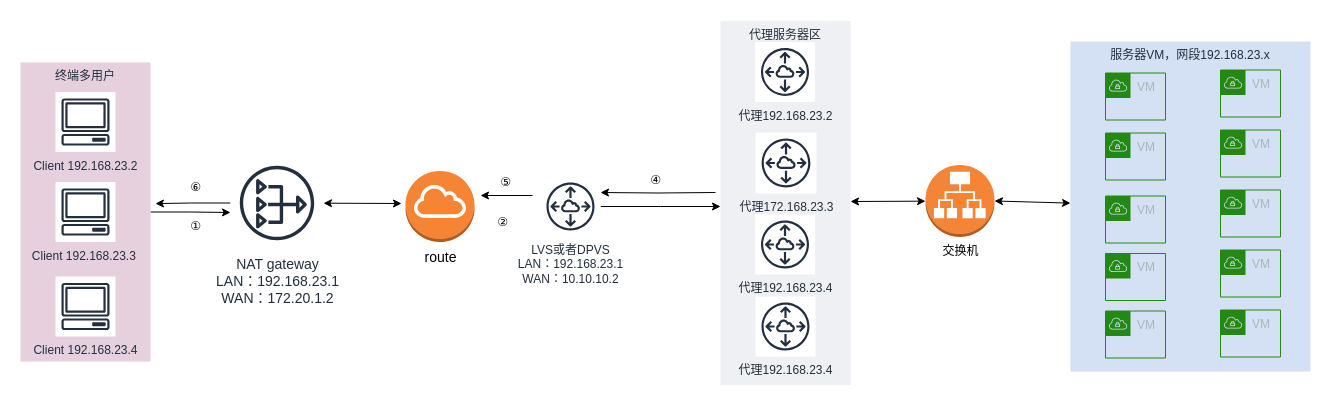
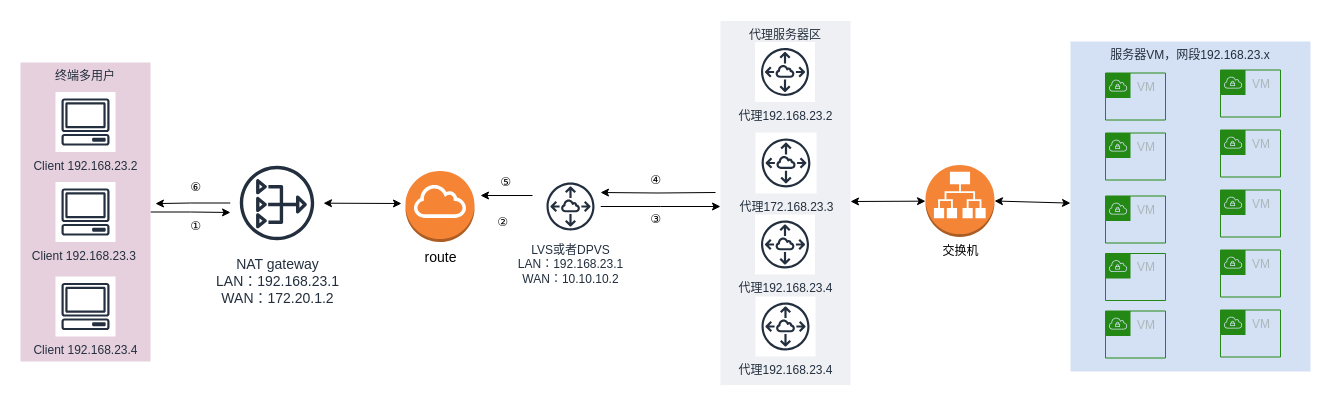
  <mxCell id="0" />
  <mxCell id="1" parent="0" />
  <mxCell id="2" value="服务器VM，网段192.168.23.x" style="fillColor=#D4E1F5;strokeColor=none;dashed=0;verticalAlign=top;fontStyle=0;fontColor=#232F3D;" vertex="1" parent="1"><mxGeometry x="1070" y="41" width="240" height="330" as="geometry" /></mxCell>
  <mxCell id="3" style="edgeStyle=orthogonalEdgeStyle;rounded=0;orthogonalLoop=1;jettySize=auto;html=1;exitX=1;exitY=0.5;exitDx=0;exitDy=0;entryX=0;entryY=0.602;entryDx=0;entryDy=0;entryPerimeter=0;" edge="1" parent="1" source="4" target="8"><mxGeometry relative="1" as="geometry" /></mxCell>
  <mxCell id="4" value="终端多用户" style="fillColor=#E6D0DE;strokeColor=none;dashed=0;verticalAlign=top;fontStyle=0;fontColor=#232F3D;" vertex="1" parent="1"><mxGeometry x="20" y="62" width="130" height="299" as="geometry" /></mxCell>
  <mxCell id="5" value="&lt;span style=&quot;font-size: 14px&quot;&gt;route&lt;/span&gt;" style="outlineConnect=0;dashed=0;verticalLabelPosition=bottom;verticalAlign=top;align=center;html=1;shape=mxgraph.aws3.internet_gateway;fillColor=#F58534;gradientColor=none;" vertex="1" parent="1"><mxGeometry x="405" y="170.5" width="69" height="71" as="geometry" /></mxCell>
  <mxCell id="6" value="Client 192.168.23.2" style="outlineConnect=0;fontColor=#232F3E;gradientColor=none;strokeColor=#232F3E;fillColor=#ffffff;dashed=0;verticalLabelPosition=bottom;verticalAlign=top;align=center;html=1;fontSize=12;fontStyle=0;aspect=fixed;shape=mxgraph.aws4.resourceIcon;resIcon=mxgraph.aws4.client;" vertex="1" parent="1"><mxGeometry x="55" y="91.5" width="60" height="60" as="geometry" /></mxCell>
  <mxCell id="7" style="edgeStyle=orthogonalEdgeStyle;rounded=0;orthogonalLoop=1;jettySize=auto;html=1;entryX=1.038;entryY=0.472;entryDx=0;entryDy=0;entryPerimeter=0;" edge="1" parent="1" source="8" target="4"><mxGeometry relative="1" as="geometry" /></mxCell>
  <mxCell id="8" value="&lt;font style=&quot;font-size: 14px&quot;&gt;NAT gateway&lt;br&gt;LAN：192.168.23.1&lt;br&gt;WAN：172.20.1.2&lt;br&gt;&lt;/font&gt;" style="outlineConnect=0;fontColor=#232F3E;gradientColor=none;strokeColor=#232F3E;fillColor=#ffffff;dashed=0;verticalLabelPosition=bottom;verticalAlign=top;align=center;html=1;fontSize=12;fontStyle=0;aspect=fixed;shape=mxgraph.aws4.resourceIcon;resIcon=mxgraph.aws4.nat_gateway;" vertex="1" parent="1"><mxGeometry x="230" y="156" width="93" height="93" as="geometry" /></mxCell>
  <mxCell id="9" value="Client 192.168.23.3&amp;nbsp;&lt;br&gt;" style="outlineConnect=0;fontColor=#232F3E;gradientColor=none;strokeColor=#232F3E;fillColor=#ffffff;dashed=0;verticalLabelPosition=bottom;verticalAlign=top;align=center;html=1;fontSize=12;fontStyle=0;aspect=fixed;shape=mxgraph.aws4.resourceIcon;resIcon=mxgraph.aws4.client;" vertex="1" parent="1"><mxGeometry x="55" y="181.5" width="60" height="60" as="geometry" /></mxCell>
  <mxCell id="10" value="Client 192.168.23.4" style="outlineConnect=0;fontColor=#232F3E;gradientColor=none;strokeColor=#232F3E;fillColor=#ffffff;dashed=0;verticalLabelPosition=bottom;verticalAlign=top;align=center;html=1;fontSize=12;fontStyle=0;aspect=fixed;shape=mxgraph.aws4.resourceIcon;resIcon=mxgraph.aws4.client;" vertex="1" parent="1"><mxGeometry x="55" y="276" width="60" height="60" as="geometry" /></mxCell>
  <mxCell id="11" style="edgeStyle=orthogonalEdgeStyle;rounded=0;orthogonalLoop=1;jettySize=auto;html=1;entryX=1;entryY=0.267;entryDx=0;entryDy=0;entryPerimeter=0;" edge="1" parent="1" target="32"><mxGeometry relative="1" as="geometry"><mxPoint x="715" y="192" as="sourcePoint" /></mxGeometry></mxCell>
  <mxCell id="12" value="代理服务器区" style="fillColor=#EFF0F3;strokeColor=none;dashed=0;verticalAlign=top;fontStyle=0;fontColor=#232F3D;" vertex="1" parent="1"><mxGeometry x="720" y="20.5" width="130" height="364" as="geometry" /></mxCell>
  <mxCell id="13" value="代理172.168.23.3" style="outlineConnect=0;fontColor=#232F3E;gradientColor=none;strokeColor=#232F3E;fillColor=#ffffff;dashed=0;verticalLabelPosition=bottom;verticalAlign=top;align=center;html=1;fontSize=12;fontStyle=0;aspect=fixed;shape=mxgraph.aws4.resourceIcon;resIcon=mxgraph.aws4.peering;" vertex="1" parent="1"><mxGeometry x="755" y="132" width="61" height="61" as="geometry" /></mxCell>
  <mxCell id="14" value="代理192.168.23.4" style="outlineConnect=0;fontColor=#232F3E;gradientColor=none;strokeColor=#232F3E;fillColor=#ffffff;dashed=0;verticalLabelPosition=bottom;verticalAlign=top;align=center;html=1;fontSize=12;fontStyle=0;aspect=fixed;shape=mxgraph.aws4.resourceIcon;resIcon=mxgraph.aws4.peering;" vertex="1" parent="1"><mxGeometry x="754.5" y="214" width="60" height="60" as="geometry" /></mxCell>
  <mxCell id="15" value="VM" style="points=[[0,0],[0.25,0],[0.5,0],[0.75,0],[1,0],[1,0.25],[1,0.5],[1,0.75],[1,1],[0.75,1],[0.5,1],[0.25,1],[0,1],[0,0.75],[0,0.5],[0,0.25]];outlineConnect=0;gradientColor=none;html=1;whiteSpace=wrap;fontSize=12;fontStyle=0;shape=mxgraph.aws4.group;grIcon=mxgraph.aws4.group_vpc;strokeColor=#248814;fillColor=none;verticalAlign=top;align=left;spacingLeft=30;fontColor=#AAB7B8;dashed=0;" vertex="1" parent="1"><mxGeometry x="1105" y="72.5" width="60" height="47" as="geometry" /></mxCell>
  <mxCell id="16" value="VM" style="points=[[0,0],[0.25,0],[0.5,0],[0.75,0],[1,0],[1,0.25],[1,0.5],[1,0.75],[1,1],[0.75,1],[0.5,1],[0.25,1],[0,1],[0,0.75],[0,0.5],[0,0.25]];outlineConnect=0;gradientColor=none;html=1;whiteSpace=wrap;fontSize=12;fontStyle=0;shape=mxgraph.aws4.group;grIcon=mxgraph.aws4.group_vpc;strokeColor=#248814;fillColor=none;verticalAlign=top;align=left;spacingLeft=30;fontColor=#AAB7B8;dashed=0;" vertex="1" parent="1"><mxGeometry x="1105" y="132.5" width="60" height="47" as="geometry" /></mxCell>
  <mxCell id="17" value="VM" style="points=[[0,0],[0.25,0],[0.5,0],[0.75,0],[1,0],[1,0.25],[1,0.5],[1,0.75],[1,1],[0.75,1],[0.5,1],[0.25,1],[0,1],[0,0.75],[0,0.5],[0,0.25]];outlineConnect=0;gradientColor=none;html=1;whiteSpace=wrap;fontSize=12;fontStyle=0;shape=mxgraph.aws4.group;grIcon=mxgraph.aws4.group_vpc;strokeColor=#248814;fillColor=none;verticalAlign=top;align=left;spacingLeft=30;fontColor=#AAB7B8;dashed=0;" vertex="1" parent="1"><mxGeometry x="1105" y="195.5" width="60" height="47" as="geometry" /></mxCell>
  <mxCell id="18" value="VM" style="points=[[0,0],[0.25,0],[0.5,0],[0.75,0],[1,0],[1,0.25],[1,0.5],[1,0.75],[1,1],[0.75,1],[0.5,1],[0.25,1],[0,1],[0,0.75],[0,0.5],[0,0.25]];outlineConnect=0;gradientColor=none;html=1;whiteSpace=wrap;fontSize=12;fontStyle=0;shape=mxgraph.aws4.group;grIcon=mxgraph.aws4.group_vpc;strokeColor=#248814;fillColor=none;verticalAlign=top;align=left;spacingLeft=30;fontColor=#AAB7B8;dashed=0;" vertex="1" parent="1"><mxGeometry x="1105" y="253" width="60" height="47" as="geometry" /></mxCell>
  <mxCell id="19" value="VM" style="points=[[0,0],[0.25,0],[0.5,0],[0.75,0],[1,0],[1,0.25],[1,0.5],[1,0.75],[1,1],[0.75,1],[0.5,1],[0.25,1],[0,1],[0,0.75],[0,0.5],[0,0.25]];outlineConnect=0;gradientColor=none;html=1;whiteSpace=wrap;fontSize=12;fontStyle=0;shape=mxgraph.aws4.group;grIcon=mxgraph.aws4.group_vpc;strokeColor=#248814;fillColor=none;verticalAlign=top;align=left;spacingLeft=30;fontColor=#AAB7B8;dashed=0;" vertex="1" parent="1"><mxGeometry x="1105" y="310.5" width="60" height="47" as="geometry" /></mxCell>
  <mxCell id="20" value="交换机" style="outlineConnect=0;dashed=0;verticalLabelPosition=bottom;verticalAlign=top;align=center;html=1;shape=mxgraph.aws3.application_load_balancer;fillColor=#F58536;gradientColor=none;" vertex="1" parent="1"><mxGeometry x="925" y="164.5" width="69" height="72" as="geometry" /></mxCell>
  <mxCell id="21" value="VM" style="points=[[0,0],[0.25,0],[0.5,0],[0.75,0],[1,0],[1,0.25],[1,0.5],[1,0.75],[1,1],[0.75,1],[0.5,1],[0.25,1],[0,1],[0,0.75],[0,0.5],[0,0.25]];outlineConnect=0;gradientColor=none;html=1;whiteSpace=wrap;fontSize=12;fontStyle=0;shape=mxgraph.aws4.group;grIcon=mxgraph.aws4.group_vpc;strokeColor=#248814;fillColor=none;verticalAlign=top;align=left;spacingLeft=30;fontColor=#AAB7B8;dashed=0;" vertex="1" parent="1"><mxGeometry x="1220" y="69.5" width="60" height="47" as="geometry" /></mxCell>
  <mxCell id="22" value="VM" style="points=[[0,0],[0.25,0],[0.5,0],[0.75,0],[1,0],[1,0.25],[1,0.5],[1,0.75],[1,1],[0.75,1],[0.5,1],[0.25,1],[0,1],[0,0.75],[0,0.5],[0,0.25]];outlineConnect=0;gradientColor=none;html=1;whiteSpace=wrap;fontSize=12;fontStyle=0;shape=mxgraph.aws4.group;grIcon=mxgraph.aws4.group_vpc;strokeColor=#248814;fillColor=none;verticalAlign=top;align=left;spacingLeft=30;fontColor=#AAB7B8;dashed=0;" vertex="1" parent="1"><mxGeometry x="1220" y="129.5" width="60" height="47" as="geometry" /></mxCell>
  <mxCell id="23" value="VM" style="points=[[0,0],[0.25,0],[0.5,0],[0.75,0],[1,0],[1,0.25],[1,0.5],[1,0.75],[1,1],[0.75,1],[0.5,1],[0.25,1],[0,1],[0,0.75],[0,0.5],[0,0.25]];outlineConnect=0;gradientColor=none;html=1;whiteSpace=wrap;fontSize=12;fontStyle=0;shape=mxgraph.aws4.group;grIcon=mxgraph.aws4.group_vpc;strokeColor=#248814;fillColor=none;verticalAlign=top;align=left;spacingLeft=30;fontColor=#AAB7B8;dashed=0;" vertex="1" parent="1"><mxGeometry x="1220" y="189.5" width="60" height="47" as="geometry" /></mxCell>
  <mxCell id="24" value="VM" style="points=[[0,0],[0.25,0],[0.5,0],[0.75,0],[1,0],[1,0.25],[1,0.5],[1,0.75],[1,1],[0.75,1],[0.5,1],[0.25,1],[0,1],[0,0.75],[0,0.5],[0,0.25]];outlineConnect=0;gradientColor=none;html=1;whiteSpace=wrap;fontSize=12;fontStyle=0;shape=mxgraph.aws4.group;grIcon=mxgraph.aws4.group_vpc;strokeColor=#248814;fillColor=none;verticalAlign=top;align=left;spacingLeft=30;fontColor=#AAB7B8;dashed=0;" vertex="1" parent="1"><mxGeometry x="1220" y="249.5" width="60" height="47" as="geometry" /></mxCell>
  <mxCell id="25" value="VM" style="points=[[0,0],[0.25,0],[0.5,0],[0.75,0],[1,0],[1,0.25],[1,0.5],[1,0.75],[1,1],[0.75,1],[0.5,1],[0.25,1],[0,1],[0,0.75],[0,0.5],[0,0.25]];outlineConnect=0;gradientColor=none;html=1;whiteSpace=wrap;fontSize=12;fontStyle=0;shape=mxgraph.aws4.group;grIcon=mxgraph.aws4.group_vpc;strokeColor=#248814;fillColor=none;verticalAlign=top;align=left;spacingLeft=30;fontColor=#AAB7B8;dashed=0;" vertex="1" parent="1"><mxGeometry x="1220" y="309.5" width="60" height="47" as="geometry" /></mxCell>
  <mxCell id="26" value="" style="endArrow=classic;startArrow=classic;html=1;" edge="1" parent="1" target="20"><mxGeometry width="50" height="50" relative="1" as="geometry"><mxPoint x="850" y="201" as="sourcePoint" /><mxPoint x="70" y="392" as="targetPoint" /></mxGeometry></mxCell>
  <mxCell id="27" value="" style="endArrow=classic;startArrow=classic;html=1;exitX=1;exitY=0.5;exitDx=0;exitDy=0;exitPerimeter=0;" edge="1" parent="1" source="20" target="2"><mxGeometry width="50" height="50" relative="1" as="geometry"><mxPoint x="20" y="442" as="sourcePoint" /><mxPoint x="70" y="392" as="targetPoint" /></mxGeometry></mxCell>
  <mxCell id="28" value="代理192.168.23.4" style="outlineConnect=0;fontColor=#232F3E;gradientColor=none;strokeColor=#232F3E;fillColor=#ffffff;dashed=0;verticalLabelPosition=bottom;verticalAlign=top;align=center;html=1;fontSize=12;fontStyle=0;aspect=fixed;shape=mxgraph.aws4.resourceIcon;resIcon=mxgraph.aws4.peering;" vertex="1" parent="1"><mxGeometry x="755" y="296" width="60" height="60" as="geometry" /></mxCell>
  <mxCell id="29" value="代理192.168.23.2" style="outlineConnect=0;fontColor=#232F3E;gradientColor=none;strokeColor=#232F3E;fillColor=#ffffff;dashed=0;verticalLabelPosition=bottom;verticalAlign=top;align=center;html=1;fontSize=12;fontStyle=0;aspect=fixed;shape=mxgraph.aws4.resourceIcon;resIcon=mxgraph.aws4.peering;" vertex="1" parent="1"><mxGeometry x="754.5" y="41.5" width="60" height="60" as="geometry" /></mxCell>
  <mxCell id="30" style="edgeStyle=orthogonalEdgeStyle;rounded=0;orthogonalLoop=1;jettySize=auto;html=1;" edge="1" parent="1"><mxGeometry relative="1" as="geometry"><mxPoint x="480" y="195" as="targetPoint" /><mxPoint x="532" y="195" as="sourcePoint" /></mxGeometry></mxCell>
  <mxCell id="31" style="edgeStyle=orthogonalEdgeStyle;rounded=0;orthogonalLoop=1;jettySize=auto;html=1;" edge="1" parent="1" source="32"><mxGeometry relative="1" as="geometry"><mxPoint x="720" y="206" as="targetPoint" /></mxGeometry></mxCell>
  <mxCell id="32" value="LVS或者DPVS&lt;br&gt;LAN：192.168.23.1&lt;br&gt;WAN：10.10.10.2" style="outlineConnect=0;fontColor=#232F3E;gradientColor=none;strokeColor=#232F3E;fillColor=#ffffff;dashed=0;verticalLabelPosition=bottom;verticalAlign=top;align=center;html=1;fontSize=12;fontStyle=0;aspect=fixed;shape=mxgraph.aws4.resourceIcon;resIcon=mxgraph.aws4.peering;" vertex="1" parent="1"><mxGeometry x="540" y="176" width="60" height="60" as="geometry" /></mxCell>
  <mxCell id="33" value="" style="endArrow=classic;startArrow=classic;html=1;" edge="1" parent="1" source="8"><mxGeometry width="50" height="50" relative="1" as="geometry"><mxPoint x="323" y="252.5" as="sourcePoint" /><mxPoint x="401" y="203" as="targetPoint" /></mxGeometry></mxCell>
  <mxCell id="34" value="①" style="text;html=1;resizable=0;autosize=1;align=center;verticalAlign=middle;points=[];fillColor=none;strokeColor=none;rounded=0;" vertex="1" parent="1"><mxGeometry x="180" y="216" width="30" height="20" as="geometry" /></mxCell>
  <mxCell id="35" value="②" style="text;html=1;resizable=0;autosize=1;align=center;verticalAlign=middle;points=[];fillColor=none;strokeColor=none;rounded=0;" vertex="1" parent="1"><mxGeometry x="487" y="211.5" width="30" height="20" as="geometry" /></mxCell>
+ <mxCell id="36" value="③" style="text;html=1;resizable=0;autosize=1;align=center;verticalAlign=middle;points=[];fillColor=none;strokeColor=none;rounded=0;" vertex="1" parent="1"><mxGeometry x="640" y="209" width="30" height="20" as="geometry" /></mxCell>
  <mxCell id="37" value="④" style="text;html=1;resizable=0;autosize=1;align=center;verticalAlign=middle;points=[];fillColor=none;strokeColor=none;rounded=0;" vertex="1" parent="1"><mxGeometry x="640" y="169.5" width="30" height="20" as="geometry" /></mxCell>
  <mxCell id="38" value="⑤" style="text;html=1;resizable=0;autosize=1;align=center;verticalAlign=middle;points=[];fillColor=none;strokeColor=none;rounded=0;" vertex="1" parent="1"><mxGeometry x="490" y="171.5" width="30" height="20" as="geometry" /></mxCell>
  <mxCell id="39" value="⑥" style="text;html=1;resizable=0;autosize=1;align=center;verticalAlign=middle;points=[];fillColor=none;strokeColor=none;rounded=0;" vertex="1" parent="1"><mxGeometry x="180" y="176.5" width="30" height="20" as="geometry" /></mxCell>
